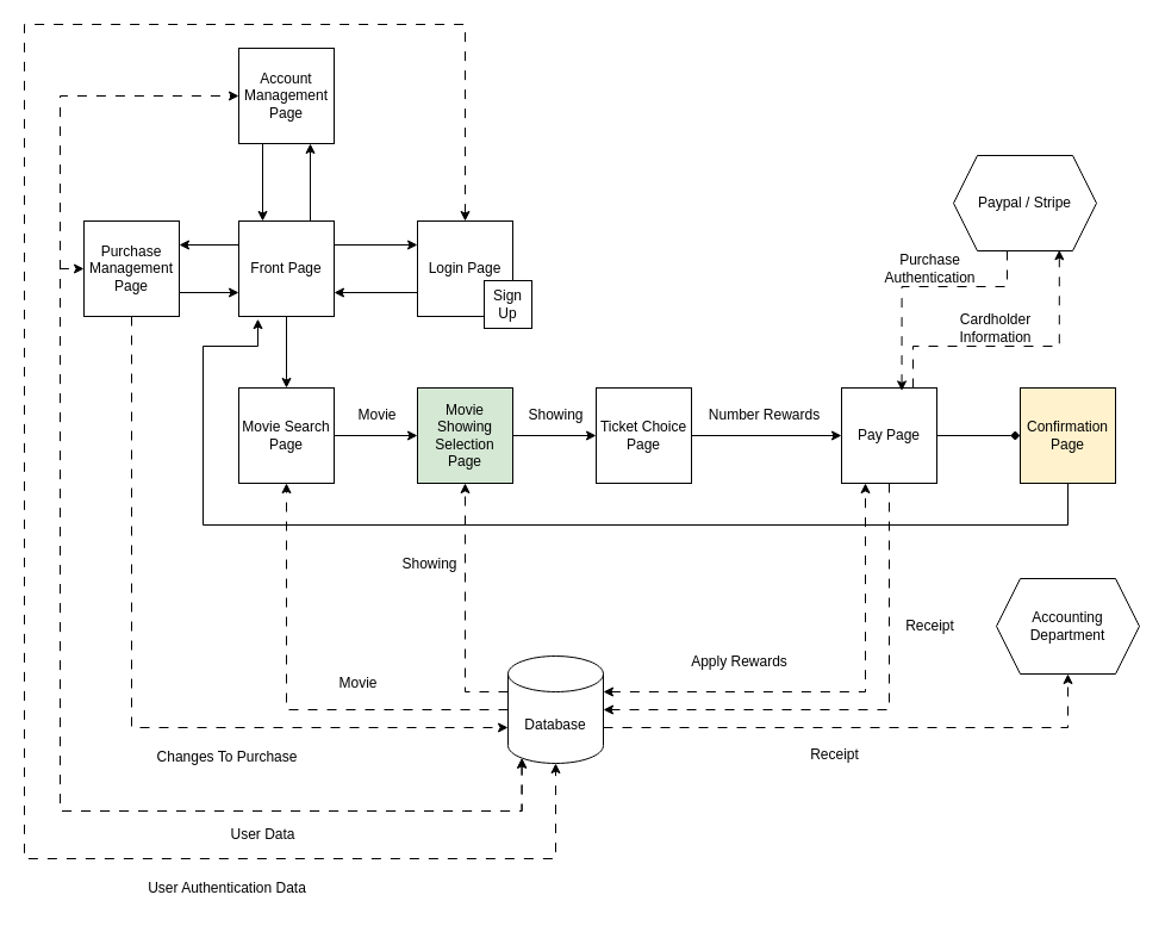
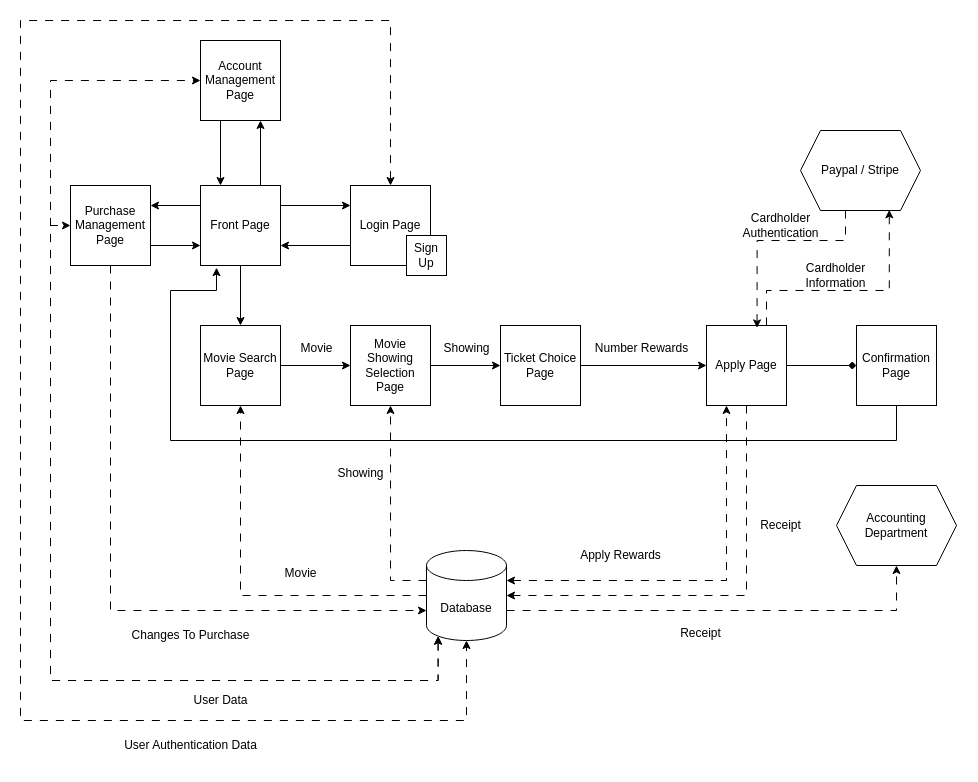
  <mxCell id="0" />
  <mxCell id="1" parent="0" />
  <mxCell id="2" style="edgeStyle=orthogonalEdgeStyle;rounded=0;orthogonalLoop=1;jettySize=auto;html=1;exitX=0;exitY=0.75;exitDx=0;exitDy=0;entryX=1;entryY=0.75;entryDx=0;entryDy=0;" parent="1" source="3" target="18" edge="1"><mxGeometry relative="1" as="geometry" /></mxCell>
  <mxCell id="3" value="Login Page" style="whiteSpace=wrap;html=1;aspect=fixed;" parent="1" vertex="1"><mxGeometry x="350" y="185" width="80" height="80" as="geometry" /></mxCell>
  <mxCell id="4" style="edgeStyle=orthogonalEdgeStyle;rounded=0;orthogonalLoop=1;jettySize=auto;html=1;entryX=0;entryY=0.5;entryDx=0;entryDy=0;endArrow=diamond;" parent="1" source="5" target="9" edge="1"><mxGeometry relative="1" as="geometry" /></mxCell>
- <mxCell id="5" value="Pay Page" style="whiteSpace=wrap;html=1;aspect=fixed;" parent="1" vertex="1"><mxGeometry x="706" y="325" width="80" height="80" as="geometry" /></mxCell>
+ <mxCell id="5" value="Apply Page" style="whiteSpace=wrap;html=1;aspect=fixed;" parent="1" vertex="1"><mxGeometry x="706" y="325" width="80" height="80" as="geometry" /></mxCell>
  <mxCell id="6" style="edgeStyle=orthogonalEdgeStyle;rounded=0;orthogonalLoop=1;jettySize=auto;html=1;entryX=0;entryY=0.5;entryDx=0;entryDy=0;" parent="1" source="7" target="13" edge="1"><mxGeometry relative="1" as="geometry" /></mxCell>
  <mxCell id="7" value="Movie Search Page" style="whiteSpace=wrap;html=1;aspect=fixed;" parent="1" vertex="1"><mxGeometry x="200" y="325" width="80" height="80" as="geometry" /></mxCell>
  <mxCell id="8" style="edgeStyle=orthogonalEdgeStyle;rounded=0;orthogonalLoop=1;jettySize=auto;html=1;exitX=0.5;exitY=1;exitDx=0;exitDy=0;curved=0;dashed=1;dashPattern=8 8;entryX=1;entryY=0.5;entryDx=0;entryDy=0;entryPerimeter=0;" parent="1" source="5" target="43" edge="1"><mxGeometry relative="1" as="geometry"><Array as="points"><mxPoint x="746" y="595" /></Array></mxGeometry></mxCell>
- <mxCell id="9" value="Confirmation Page" style="whiteSpace=wrap;html=1;aspect=fixed;fillColor=#fff2cc;" parent="1" vertex="1"><mxGeometry x="856" y="325" width="80" height="80" as="geometry" /></mxCell>
+ <mxCell id="9" value="Confirmation Page" style="whiteSpace=wrap;html=1;aspect=fixed;" parent="1" vertex="1"><mxGeometry x="856" y="325" width="80" height="80" as="geometry" /></mxCell>
  <mxCell id="10" style="edgeStyle=orthogonalEdgeStyle;rounded=0;orthogonalLoop=1;jettySize=auto;html=1;entryX=0;entryY=0.5;entryDx=0;entryDy=0;" parent="1" source="11" target="5" edge="1"><mxGeometry relative="1" as="geometry" /></mxCell>
  <mxCell id="11" value="Ticket Choice Page" style="whiteSpace=wrap;html=1;aspect=fixed;" parent="1" vertex="1"><mxGeometry x="500" y="325" width="80" height="80" as="geometry" /></mxCell>
  <mxCell id="12" style="edgeStyle=orthogonalEdgeStyle;rounded=0;orthogonalLoop=1;jettySize=auto;html=1;entryX=0;entryY=0.5;entryDx=0;entryDy=0;" parent="1" source="13" target="11" edge="1"><mxGeometry relative="1" as="geometry" /></mxCell>
- <mxCell id="13" value="Movie Showing Selection Page" style="whiteSpace=wrap;html=1;aspect=fixed;fillColor=#d5e8d4;" parent="1" vertex="1"><mxGeometry x="350" y="325" width="80" height="80" as="geometry" /></mxCell>
+ <mxCell id="13" value="Movie Showing Selection Page" style="whiteSpace=wrap;html=1;aspect=fixed;" parent="1" vertex="1"><mxGeometry x="350" y="325" width="80" height="80" as="geometry" /></mxCell>
  <mxCell id="14" style="edgeStyle=orthogonalEdgeStyle;rounded=0;orthogonalLoop=1;jettySize=auto;html=1;" parent="1" source="18" target="7" edge="1"><mxGeometry relative="1" as="geometry" /></mxCell>
  <mxCell id="15" style="edgeStyle=orthogonalEdgeStyle;rounded=0;orthogonalLoop=1;jettySize=auto;html=1;exitX=1;exitY=0.25;exitDx=0;exitDy=0;entryX=0;entryY=0.25;entryDx=0;entryDy=0;" parent="1" source="18" target="3" edge="1"><mxGeometry relative="1" as="geometry" /></mxCell>
  <mxCell id="16" style="edgeStyle=orthogonalEdgeStyle;rounded=0;orthogonalLoop=1;jettySize=auto;html=1;exitX=0.75;exitY=0;exitDx=0;exitDy=0;entryX=0.75;entryY=1;entryDx=0;entryDy=0;" parent="1" source="18" target="25" edge="1"><mxGeometry relative="1" as="geometry" /></mxCell>
  <mxCell id="17" style="edgeStyle=orthogonalEdgeStyle;rounded=0;orthogonalLoop=1;jettySize=auto;html=1;exitX=0;exitY=0.25;exitDx=0;exitDy=0;entryX=1;entryY=0.25;entryDx=0;entryDy=0;" parent="1" source="18" target="28" edge="1"><mxGeometry relative="1" as="geometry" /></mxCell>
  <mxCell id="18" value="Front Page" style="whiteSpace=wrap;html=1;aspect=fixed;" parent="1" vertex="1"><mxGeometry x="200" y="185" width="80" height="80" as="geometry" /></mxCell>
  <mxCell id="19" value="Movie" style="text;html=1;align=center;verticalAlign=middle;resizable=0;points=[];autosize=1;strokeColor=none;fillColor=none;" parent="1" vertex="1"><mxGeometry x="286" y="333" width="60" height="30" as="geometry" /></mxCell>
  <mxCell id="20" value="Showing" style="text;html=1;align=center;verticalAlign=middle;resizable=0;points=[];autosize=1;strokeColor=none;fillColor=none;" parent="1" vertex="1"><mxGeometry x="431" y="333" width="70" height="30" as="geometry" /></mxCell>
  <mxCell id="21" value="Number Rewards" style="text;html=1;align=center;verticalAlign=middle;resizable=0;points=[];autosize=1;strokeColor=none;fillColor=none;" parent="1" vertex="1"><mxGeometry x="586" y="333" width="110" height="30" as="geometry" /></mxCell>
  <mxCell id="22" value="Sign Up" style="whiteSpace=wrap;html=1;aspect=fixed;" parent="1" vertex="1"><mxGeometry x="406" y="235" width="40" height="40" as="geometry" /></mxCell>
  <mxCell id="23" value="Apply Rewards" style="text;html=1;align=center;verticalAlign=middle;resizable=0;points=[];autosize=1;strokeColor=none;fillColor=none;" parent="1" vertex="1"><mxGeometry x="570" y="540" width="100" height="30" as="geometry" /></mxCell>
  <mxCell id="24" style="edgeStyle=orthogonalEdgeStyle;rounded=0;orthogonalLoop=1;jettySize=auto;html=1;exitX=0.25;exitY=1;exitDx=0;exitDy=0;entryX=0.25;entryY=0;entryDx=0;entryDy=0;" parent="1" source="25" target="18" edge="1"><mxGeometry relative="1" as="geometry" /></mxCell>
  <mxCell id="25" value="Account Management Page" style="whiteSpace=wrap;html=1;aspect=fixed;" parent="1" vertex="1"><mxGeometry x="200" y="40" width="80" height="80" as="geometry" /></mxCell>
  <mxCell id="26" value="User Data" style="text;html=1;align=center;verticalAlign=middle;resizable=0;points=[];autosize=1;strokeColor=none;fillColor=none;" parent="1" vertex="1"><mxGeometry x="180" y="685" width="80" height="30" as="geometry" /></mxCell>
  <mxCell id="27" style="edgeStyle=orthogonalEdgeStyle;rounded=0;orthogonalLoop=1;jettySize=auto;html=1;exitX=1;exitY=0.75;exitDx=0;exitDy=0;entryX=0;entryY=0.75;entryDx=0;entryDy=0;" parent="1" source="28" target="18" edge="1"><mxGeometry relative="1" as="geometry" /></mxCell>
  <mxCell id="28" value="Purchase Management Page" style="whiteSpace=wrap;html=1;aspect=fixed;" parent="1" vertex="1"><mxGeometry x="70" y="185" width="80" height="80" as="geometry" /></mxCell>
  <mxCell id="29" style="edgeStyle=orthogonalEdgeStyle;rounded=0;orthogonalLoop=1;jettySize=auto;html=1;entryX=0.2;entryY=1.027;entryDx=0;entryDy=0;entryPerimeter=0;" parent="1" source="9" target="18" edge="1"><mxGeometry relative="1" as="geometry"><Array as="points"><mxPoint x="896" y="440" /><mxPoint x="170" y="440" /><mxPoint x="170" y="290" /><mxPoint x="216" y="290" /></Array></mxGeometry></mxCell>
  <mxCell id="30" value="Receipt" style="text;html=1;align=center;verticalAlign=middle;resizable=0;points=[];autosize=1;strokeColor=none;fillColor=none;" parent="1" vertex="1"><mxGeometry x="750" y="510" width="60" height="30" as="geometry" /></mxCell>
  <mxCell id="31" value="Paypal / Stripe" style="shape=hexagon;perimeter=hexagonPerimeter2;whiteSpace=wrap;html=1;fixedSize=1;" parent="1" vertex="1"><mxGeometry x="800" y="130" width="120" height="80" as="geometry" /></mxCell>
  <mxCell id="32" style="edgeStyle=orthogonalEdgeStyle;rounded=0;orthogonalLoop=1;jettySize=auto;html=1;exitX=0.75;exitY=0;exitDx=0;exitDy=0;entryX=0.74;entryY=0.991;entryDx=0;entryDy=0;entryPerimeter=0;dashed=1;dashPattern=8 8;" parent="1" source="5" target="31" edge="1"><mxGeometry relative="1" as="geometry"><Array as="points"><mxPoint x="766" y="290" /><mxPoint x="889" y="290" /></Array></mxGeometry></mxCell>
  <mxCell id="33" style="edgeStyle=orthogonalEdgeStyle;rounded=0;orthogonalLoop=1;jettySize=auto;html=1;exitX=0.375;exitY=1;exitDx=0;exitDy=0;entryX=0.632;entryY=0.03;entryDx=0;entryDy=0;entryPerimeter=0;dashed=1;dashPattern=8 8;" parent="1" source="31" target="5" edge="1"><mxGeometry relative="1" as="geometry"><Array as="points"><mxPoint x="845" y="240" /><mxPoint x="757" y="240" /></Array></mxGeometry></mxCell>
  <mxCell id="34" value="Cardholder&lt;div&gt;Information&lt;/div&gt;" style="text;html=1;align=center;verticalAlign=middle;resizable=0;points=[];autosize=1;strokeColor=none;fillColor=none;" parent="1" vertex="1"><mxGeometry x="795" y="255" width="80" height="40" as="geometry" /></mxCell>
- <mxCell id="35" value="Purchase&lt;div&gt;Authentication&lt;/div&gt;" style="text;html=1;align=center;verticalAlign=middle;resizable=0;points=[];autosize=1;strokeColor=none;fillColor=none;" parent="1" vertex="1"><mxGeometry x="730" y="205" width="100" height="40" as="geometry" /></mxCell>
+ <mxCell id="35" value="Cardholder&lt;div&gt;Authentication&lt;/div&gt;" style="text;html=1;align=center;verticalAlign=middle;resizable=0;points=[];autosize=1;strokeColor=none;fillColor=none;" parent="1" vertex="1"><mxGeometry x="730" y="205" width="100" height="40" as="geometry" /></mxCell>
  <mxCell id="36" value="Accounting Department" style="shape=hexagon;perimeter=hexagonPerimeter2;whiteSpace=wrap;html=1;fixedSize=1;" parent="1" vertex="1"><mxGeometry x="836" y="485" width="120" height="80" as="geometry" /></mxCell>
  <mxCell id="37" style="edgeStyle=orthogonalEdgeStyle;rounded=0;orthogonalLoop=1;jettySize=auto;html=1;exitX=0;exitY=0.5;exitDx=0;exitDy=0;exitPerimeter=0;entryX=0.5;entryY=1;entryDx=0;entryDy=0;dashed=1;dashPattern=8 8;" edge="1" parent="1" source="43" target="7"><mxGeometry relative="1" as="geometry" /></mxCell>
  <mxCell id="38" style="edgeStyle=orthogonalEdgeStyle;rounded=0;orthogonalLoop=1;jettySize=auto;html=1;exitX=0;exitY=0;exitDx=0;exitDy=30;exitPerimeter=0;entryX=0.5;entryY=1;entryDx=0;entryDy=0;dashed=1;dashPattern=8 8;" edge="1" parent="1" source="43" target="13"><mxGeometry relative="1" as="geometry" /></mxCell>
  <mxCell id="39" style="edgeStyle=orthogonalEdgeStyle;rounded=0;orthogonalLoop=1;jettySize=auto;html=1;exitX=1;exitY=0;exitDx=0;exitDy=60;exitPerimeter=0;entryX=0.5;entryY=1;entryDx=0;entryDy=0;dashed=1;dashPattern=8 8;" edge="1" parent="1" source="43" target="36"><mxGeometry relative="1" as="geometry" /></mxCell>
  <mxCell id="40" style="edgeStyle=orthogonalEdgeStyle;rounded=0;orthogonalLoop=1;jettySize=auto;html=1;exitX=1;exitY=0;exitDx=0;exitDy=30;exitPerimeter=0;entryX=0.25;entryY=1;entryDx=0;entryDy=0;dashed=1;dashPattern=8 8;startArrow=classic;startFill=1;" edge="1" parent="1" source="43" target="5"><mxGeometry relative="1" as="geometry" /></mxCell>
  <mxCell id="41" style="edgeStyle=orthogonalEdgeStyle;rounded=0;orthogonalLoop=1;jettySize=auto;html=1;exitX=0.145;exitY=1;exitDx=0;exitDy=-4.35;exitPerimeter=0;entryX=0;entryY=0.5;entryDx=0;entryDy=0;dashed=1;dashPattern=8 8;startArrow=classic;startFill=1;" edge="1" parent="1" source="43" target="28"><mxGeometry relative="1" as="geometry"><Array as="points"><mxPoint x="438" y="680" /><mxPoint x="50" y="680" /><mxPoint x="50" y="225" /></Array></mxGeometry></mxCell>
  <mxCell id="42" style="edgeStyle=orthogonalEdgeStyle;rounded=0;orthogonalLoop=1;jettySize=auto;html=1;exitX=0.145;exitY=1;exitDx=0;exitDy=-4.35;exitPerimeter=0;entryX=0;entryY=0.5;entryDx=0;entryDy=0;dashed=1;dashPattern=8 8;startArrow=classic;startFill=1;" edge="1" parent="1" source="43" target="25"><mxGeometry relative="1" as="geometry"><Array as="points"><mxPoint x="438" y="680" /><mxPoint x="50" y="680" /><mxPoint x="50" y="80" /></Array></mxGeometry></mxCell>
  <mxCell id="43" value="Database" style="shape=cylinder3;whiteSpace=wrap;html=1;boundedLbl=1;backgroundOutline=1;size=15;" vertex="1" parent="1"><mxGeometry x="426" y="550" width="80" height="90" as="geometry" /></mxCell>
  <mxCell id="44" style="edgeStyle=orthogonalEdgeStyle;rounded=0;orthogonalLoop=1;jettySize=auto;html=1;exitX=0.5;exitY=1;exitDx=0;exitDy=0;entryX=0;entryY=0;entryDx=0;entryDy=60;entryPerimeter=0;dashed=1;dashPattern=8 8;" edge="1" parent="1" source="28" target="43"><mxGeometry relative="1" as="geometry" /></mxCell>
  <mxCell id="45" value="Changes To Purchase" style="text;html=1;align=center;verticalAlign=middle;resizable=0;points=[];autosize=1;strokeColor=none;fillColor=none;" vertex="1" parent="1"><mxGeometry x="120" y="620" width="140" height="30" as="geometry" /></mxCell>
  <mxCell id="46" value="Movie" style="text;html=1;align=center;verticalAlign=middle;resizable=0;points=[];autosize=1;strokeColor=none;fillColor=none;" vertex="1" parent="1"><mxGeometry x="270" y="558" width="60" height="30" as="geometry" /></mxCell>
  <mxCell id="47" value="Showing" style="text;html=1;align=center;verticalAlign=middle;resizable=0;points=[];autosize=1;strokeColor=none;fillColor=none;" vertex="1" parent="1"><mxGeometry x="325" y="458" width="70" height="30" as="geometry" /></mxCell>
  <mxCell id="48" value="Receipt" style="text;html=1;align=center;verticalAlign=middle;resizable=0;points=[];autosize=1;strokeColor=none;fillColor=none;" vertex="1" parent="1"><mxGeometry x="670" y="618" width="60" height="30" as="geometry" /></mxCell>
  <mxCell id="49" style="edgeStyle=orthogonalEdgeStyle;rounded=0;orthogonalLoop=1;jettySize=auto;html=1;exitX=0.5;exitY=0;exitDx=0;exitDy=0;entryX=0.5;entryY=1;entryDx=0;entryDy=0;entryPerimeter=0;dashed=1;dashPattern=8 8;startArrow=classic;startFill=1;" edge="1" parent="1" source="3" target="43"><mxGeometry relative="1" as="geometry"><Array as="points"><mxPoint x="390" y="20" /><mxPoint x="20" y="20" /><mxPoint x="20" y="720" /><mxPoint x="466" y="720" /></Array></mxGeometry></mxCell>
  <mxCell id="50" value="User Authentication Data" style="text;html=1;align=center;verticalAlign=middle;resizable=0;points=[];autosize=1;strokeColor=none;fillColor=none;" vertex="1" parent="1"><mxGeometry x="110" y="730" width="160" height="30" as="geometry" /></mxCell>
